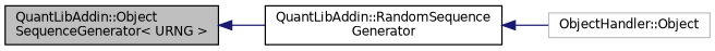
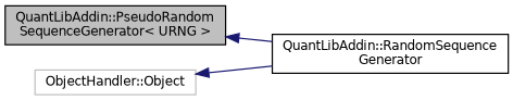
  digraph {
    rankdir=LR
    node [color=black fillcolor=white fontname=Helvetica fontsize=10 shape=record style=filled]
    edge [color=midnightblue dir=back fontname=Helvetica fontsize=10 labelfontname=Helvetica labelfontsize=10 style=solid]
-   n1 [fillcolor=grey75 fontcolor=black height=0.2 label="QuantLibAddin::Object\lSequenceGenerator\< URNG \>" width=0.4]
+   n1 [fillcolor=grey75 fontcolor=black height=0.2 label="QuantLibAddin::PseudoRandom\lSequenceGenerator\< URNG \>" width=0.4]
    n2 [height=0.2 label="QuantLibAddin::RandomSequence\lGenerator" width=0.4]
    n3 [color=grey75 height=0.2 label="ObjectHandler::Object" width=0.4]
    n1 -> n2
-   n2 -> n3
+   n3 -> n2
  }
